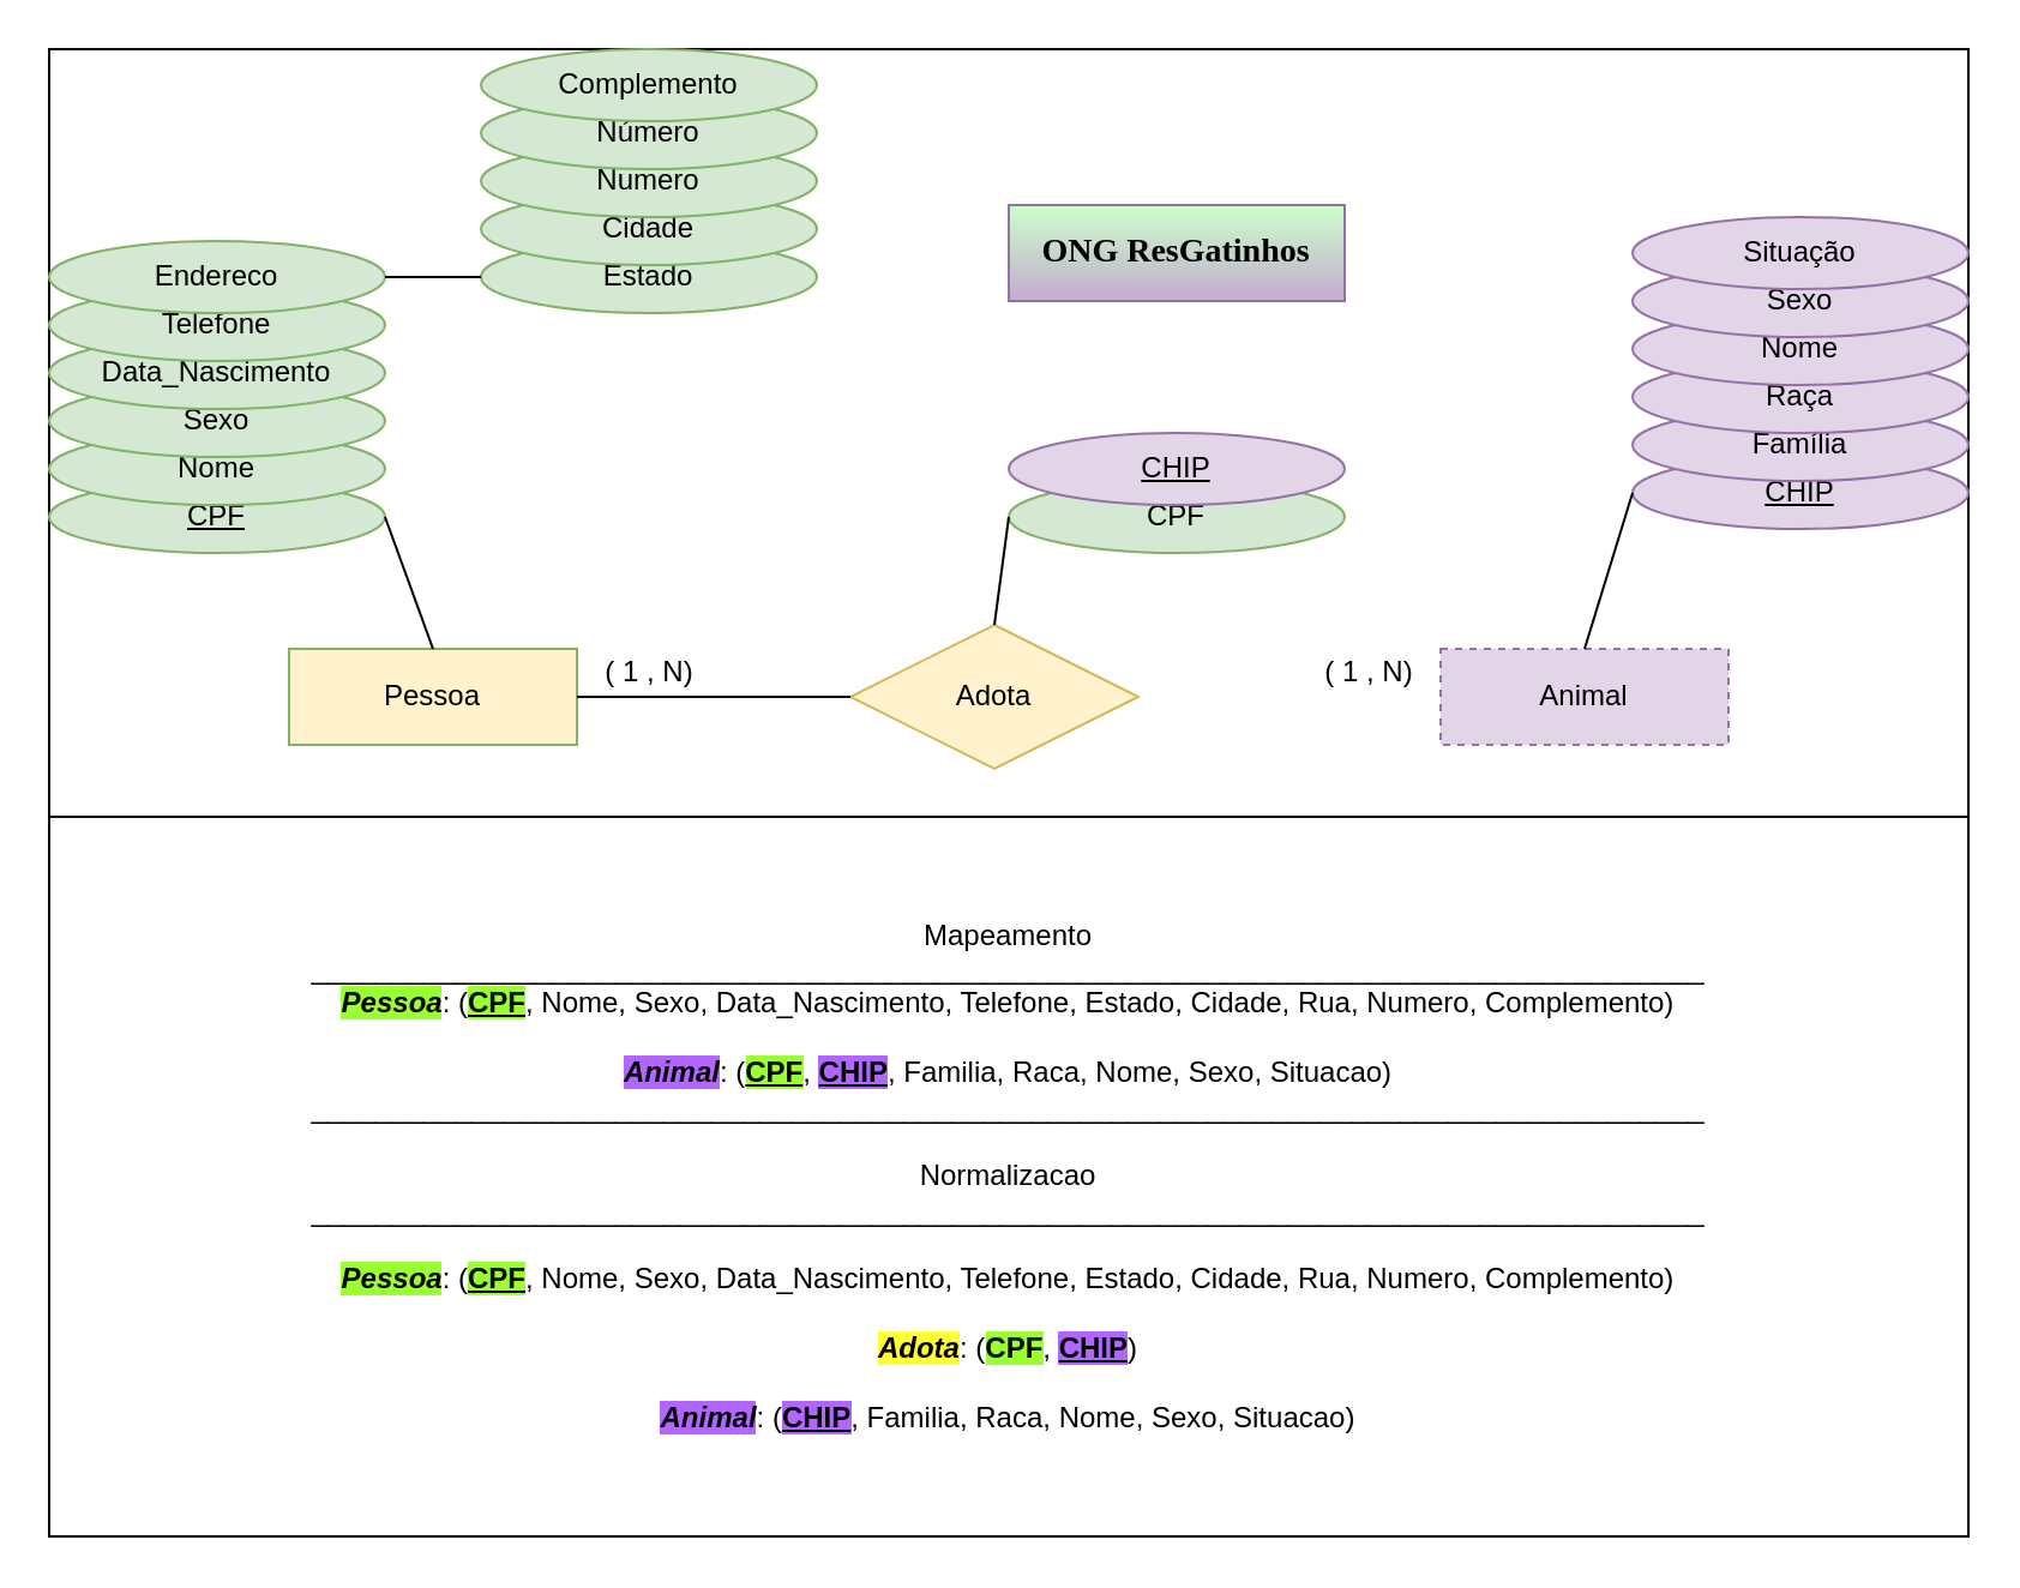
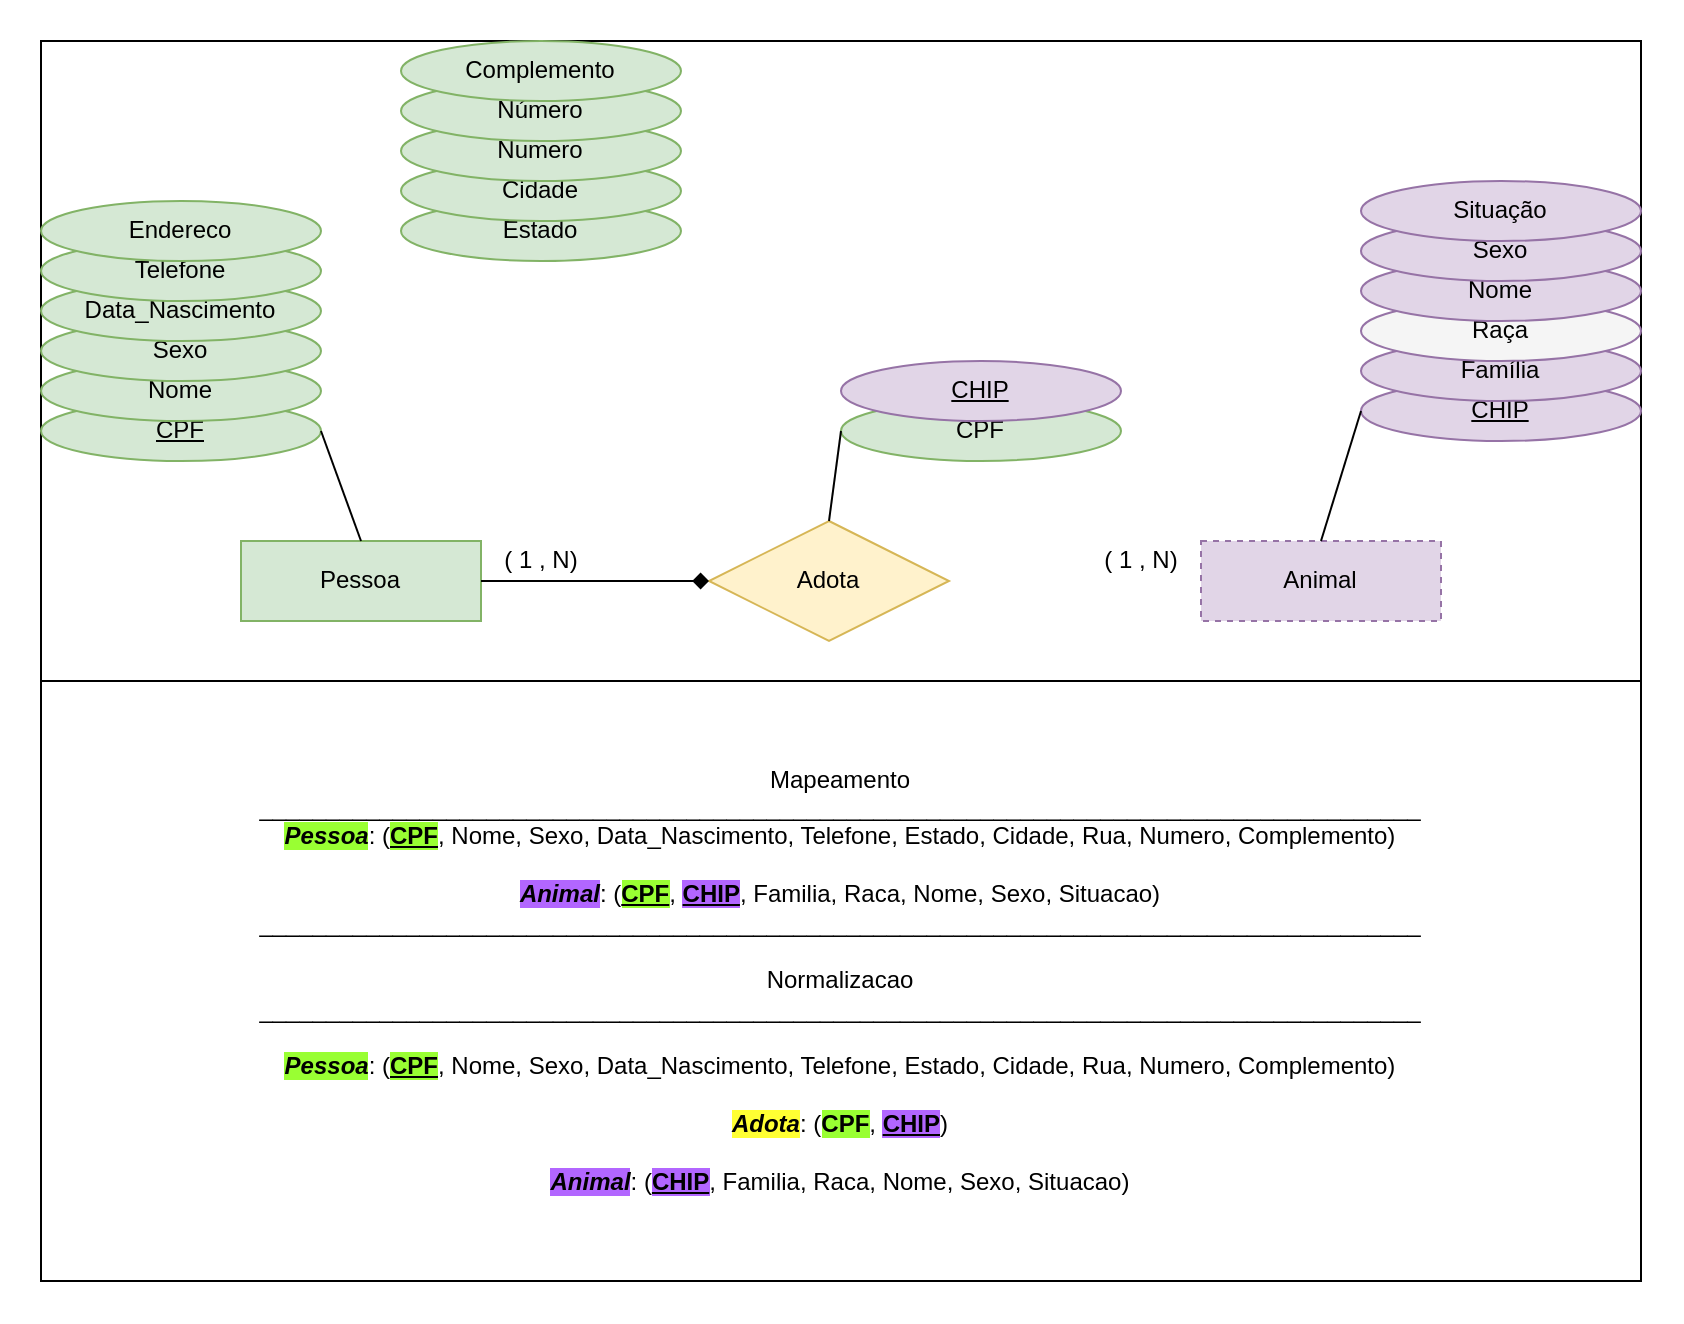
  <mxCell id="0" />
  <mxCell id="1" parent="0" />
  <mxCell id="2" value="" style="rounded=0;whiteSpace=wrap;html=1;" parent="1" vertex="1"><mxGeometry x="20" y="20" width="800" height="320" as="geometry" /></mxCell>
- <mxCell id="3" value="Pessoa" style="rounded=0;whiteSpace=wrap;html=1;fillColor=#fff2cc;strokeColor=#82b366;" parent="1" vertex="1"><mxGeometry x="120" y="270" width="120" height="40" as="geometry" /></mxCell>
+ <mxCell id="3" value="Pessoa" style="rounded=0;whiteSpace=wrap;html=1;fillColor=#d5e8d4;strokeColor=#82b366;" parent="1" vertex="1"><mxGeometry x="120" y="270" width="120" height="40" as="geometry" /></mxCell>
  <mxCell id="4" value="Animal" style="rounded=0;whiteSpace=wrap;html=1;fillColor=#e1d5e7;strokeColor=#9673a6;dashed=1;" parent="1" vertex="1"><mxGeometry x="600" y="270" width="120" height="40" as="geometry" /></mxCell>
  <mxCell id="5" value="Adota" style="rhombus;whiteSpace=wrap;html=1;fillColor=#fff2cc;strokeColor=#d6b656;" parent="1" vertex="1"><mxGeometry x="354" y="260" width="120" height="60" as="geometry" /></mxCell>
- <mxCell id="6" value="" style="endArrow=none;html=1;rounded=0;exitX=1;exitY=0.5;exitDx=0;exitDy=0;entryX=0;entryY=0.5;entryDx=0;entryDy=0;" parent="1" source="3" target="5" edge="1"><mxGeometry width="50" height="50" relative="1" as="geometry"><mxPoint x="480" y="280" as="sourcePoint" /><mxPoint x="530" y="230" as="targetPoint" /></mxGeometry></mxCell>
+ <mxCell id="6" value="" style="endArrow=diamond;html=1;rounded=0;exitX=1;exitY=0.5;exitDx=0;exitDy=0;entryX=0;entryY=0.5;entryDx=0;entryDy=0;" parent="1" source="3" target="5" edge="1"><mxGeometry width="50" height="50" relative="1" as="geometry"><mxPoint x="480" y="280" as="sourcePoint" /><mxPoint x="530" y="230" as="targetPoint" /></mxGeometry></mxCell>
  <mxCell id="7" value="CPF" style="ellipse;whiteSpace=wrap;html=1;align=center;fontStyle=4;fillColor=#d5e8d4;strokeColor=#82b366;" parent="1" vertex="1"><mxGeometry x="20" y="200" width="140" height="30" as="geometry" /></mxCell>
  <mxCell id="8" value="Nome" style="ellipse;whiteSpace=wrap;html=1;align=center;fillColor=#d5e8d4;strokeColor=#82b366;" parent="1" vertex="1"><mxGeometry x="20" y="180" width="140" height="30" as="geometry" /></mxCell>
  <mxCell id="9" value="Sexo" style="ellipse;whiteSpace=wrap;html=1;align=center;fillColor=#d5e8d4;strokeColor=#82b366;" parent="1" vertex="1"><mxGeometry x="20" y="160" width="140" height="30" as="geometry" /></mxCell>
  <mxCell id="10" value="Data_Nascimento" style="ellipse;whiteSpace=wrap;html=1;align=center;fillColor=#d5e8d4;strokeColor=#82b366;" parent="1" vertex="1"><mxGeometry x="20" y="140" width="140" height="30" as="geometry" /></mxCell>
  <mxCell id="11" value="Telefone" style="ellipse;whiteSpace=wrap;html=1;align=center;fillColor=#d5e8d4;strokeColor=#82b366;" parent="1" vertex="1"><mxGeometry x="20" y="120" width="140" height="30" as="geometry" /></mxCell>
  <mxCell id="12" value="Endereco" style="ellipse;whiteSpace=wrap;html=1;align=center;fillColor=#d5e8d4;strokeColor=#82b366;" parent="1" vertex="1"><mxGeometry x="20" y="100" width="140" height="30" as="geometry" /></mxCell>
  <mxCell id="13" value="Estado" style="ellipse;whiteSpace=wrap;html=1;align=center;fillColor=#d5e8d4;strokeColor=#82b366;" parent="1" vertex="1"><mxGeometry x="200" y="100" width="140" height="30" as="geometry" /></mxCell>
  <mxCell id="14" value="Cidade" style="ellipse;whiteSpace=wrap;html=1;align=center;fillColor=#d5e8d4;strokeColor=#82b366;" parent="1" vertex="1"><mxGeometry x="200" y="80" width="140" height="30" as="geometry" /></mxCell>
  <mxCell id="15" value="Numero" style="ellipse;whiteSpace=wrap;html=1;align=center;fillColor=#d5e8d4;strokeColor=#82b366;" parent="1" vertex="1"><mxGeometry x="200" y="60" width="140" height="30" as="geometry" /></mxCell>
  <mxCell id="16" value="Número" style="ellipse;whiteSpace=wrap;html=1;align=center;fillColor=#d5e8d4;strokeColor=#82b366;" parent="1" vertex="1"><mxGeometry x="200" y="40" width="140" height="30" as="geometry" /></mxCell>
  <mxCell id="17" value="Complemento" style="ellipse;whiteSpace=wrap;html=1;align=center;fillColor=#d5e8d4;strokeColor=#82b366;" parent="1" vertex="1"><mxGeometry x="200" y="20" width="140" height="30" as="geometry" /></mxCell>
  <mxCell id="18" value="" style="endArrow=none;html=1;rounded=0;entryX=0.5;entryY=0;entryDx=0;entryDy=0;exitX=1;exitY=0.5;exitDx=0;exitDy=0;" parent="1" source="7" target="3" edge="1"><mxGeometry width="50" height="50" relative="1" as="geometry"><mxPoint x="180" y="220" as="sourcePoint" /><mxPoint x="364" y="300" as="targetPoint" /></mxGeometry></mxCell>
- <mxCell id="19" value="" style="endArrow=none;html=1;rounded=0;exitX=0;exitY=0.5;exitDx=0;exitDy=0;entryX=1;entryY=0.5;entryDx=0;entryDy=0;" parent="1" source="13" target="12" edge="1"><mxGeometry width="50" height="50" relative="1" as="geometry"><mxPoint x="171.54" y="230.94" as="sourcePoint" /><mxPoint x="190" y="280" as="targetPoint" /></mxGeometry></mxCell>
  <mxCell id="20" value="CHIP" style="ellipse;whiteSpace=wrap;html=1;align=center;fontStyle=4;fillColor=#e1d5e7;strokeColor=#9673a6;" parent="1" vertex="1"><mxGeometry x="680" y="190" width="140" height="30" as="geometry" /></mxCell>
  <mxCell id="21" value="" style="endArrow=none;html=1;rounded=0;exitX=0.5;exitY=0;exitDx=0;exitDy=0;entryX=0;entryY=0.5;entryDx=0;entryDy=0;" parent="1" source="4" target="20" edge="1"><mxGeometry width="50" height="50" relative="1" as="geometry"><mxPoint x="670" y="270" as="sourcePoint" /><mxPoint x="620" y="300" as="targetPoint" /></mxGeometry></mxCell>
  <mxCell id="22" value="( 1 , N)" style="text;html=1;align=center;verticalAlign=middle;resizable=0;points=[];autosize=1;strokeColor=none;fillColor=none;" parent="1" vertex="1"><mxGeometry x="240" y="265" width="60" height="30" as="geometry" /></mxCell>
  <mxCell id="23" value="( 1 , N)" style="text;html=1;align=center;verticalAlign=middle;resizable=0;points=[];autosize=1;strokeColor=none;fillColor=none;" parent="1" vertex="1"><mxGeometry x="540" y="265" width="60" height="30" as="geometry" /></mxCell>
  <mxCell id="24" value="Mapeamento&lt;br&gt;_______________________________________________________________________________________&lt;br&gt;&lt;span style=&quot;background-color: rgb(153, 255, 51);&quot;&gt;&lt;b&gt;&lt;i&gt;Pessoa&lt;/i&gt;&lt;/b&gt;&lt;/span&gt;: (&lt;b&gt;&lt;u style=&quot;background-color: rgb(153, 255, 51);&quot;&gt;CPF&lt;/u&gt;&lt;/b&gt;, Nome, Sexo, Data_Nascimento, Telefone, Estado, Cidade, Rua, Numero, Complemento)&lt;br&gt;&lt;br&gt;&lt;span style=&quot;background-color: rgb(178, 102, 255);&quot;&gt;&lt;b&gt;&lt;i&gt;Animal&lt;/i&gt;&lt;/b&gt;&lt;/span&gt;: (&lt;u&gt;&lt;b style=&quot;background-color: rgb(153, 255, 51);&quot;&gt;CPF&lt;/b&gt;&lt;/u&gt;, &lt;b&gt;&lt;u style=&quot;background-color: rgb(178, 102, 255);&quot;&gt;CHIP&lt;/u&gt;&lt;/b&gt;, Familia, Raca, Nome, Sexo, Situacao)&lt;br&gt;_______________________________________________________________________________________&lt;br&gt;&lt;br&gt;Normalizacao&lt;br&gt;_______________________________________________________________________________________&lt;br&gt;&lt;br&gt;&lt;span style=&quot;background-color: rgb(153, 255, 51);&quot;&gt;&lt;b&gt;&lt;i&gt;Pessoa&lt;/i&gt;&lt;/b&gt;&lt;/span&gt;: (&lt;b&gt;&lt;u style=&quot;background-color: rgb(153, 255, 51);&quot;&gt;CPF&lt;/u&gt;&lt;/b&gt;, Nome, Sexo, Data_Nascimento, Telefone, Estado, Cidade, Rua, Numero, Complemento)&lt;br&gt;&lt;br&gt;&lt;b style=&quot;&quot;&gt;&lt;i style=&quot;background-color: rgb(255, 255, 51);&quot;&gt;Adota&lt;/i&gt;&lt;/b&gt;: (&lt;b&gt;&lt;span style=&quot;background-color: rgb(153, 255, 51);&quot;&gt;CPF&lt;/span&gt;&lt;/b&gt;,&amp;nbsp;&lt;b&gt;&lt;u style=&quot;background-color: rgb(178, 102, 255);&quot;&gt;CHIP&lt;/u&gt;&lt;/b&gt;)&lt;br&gt;&lt;br&gt;&lt;span style=&quot;background-color: rgb(178, 102, 255);&quot;&gt;&lt;b&gt;&lt;i&gt;Animal&lt;/i&gt;&lt;/b&gt;&lt;/span&gt;: (&lt;b&gt;&lt;u style=&quot;background-color: rgb(178, 102, 255);&quot;&gt;CHIP&lt;/u&gt;&lt;/b&gt;, Familia, Raca, Nome, Sexo, Situacao)" style="rounded=0;whiteSpace=wrap;html=1;" parent="1" vertex="1"><mxGeometry x="20" y="340" width="800" height="300" as="geometry" /></mxCell>
  <mxCell id="25" value="Família" style="ellipse;whiteSpace=wrap;html=1;align=center;fillColor=#e1d5e7;strokeColor=#9673a6;" parent="1" vertex="1"><mxGeometry x="680" y="170" width="140" height="30" as="geometry" /></mxCell>
- <mxCell id="26" value="Raça" style="ellipse;whiteSpace=wrap;html=1;align=center;fillColor=#e1d5e7;strokeColor=#9673a6;" parent="1" vertex="1"><mxGeometry x="680" y="150" width="140" height="30" as="geometry" /></mxCell>
+ <mxCell id="26" value="Raça" style="ellipse;whiteSpace=wrap;html=1;align=center;fillColor=#f5f5f5;strokeColor=#9673a6;" parent="1" vertex="1"><mxGeometry x="680" y="150" width="140" height="30" as="geometry" /></mxCell>
  <mxCell id="27" value="Nome" style="ellipse;whiteSpace=wrap;html=1;align=center;fillColor=#e1d5e7;strokeColor=#9673a6;" parent="1" vertex="1"><mxGeometry x="680" y="130" width="140" height="30" as="geometry" /></mxCell>
  <mxCell id="28" value="Sexo" style="ellipse;whiteSpace=wrap;html=1;align=center;fillColor=#e1d5e7;strokeColor=#9673a6;" parent="1" vertex="1"><mxGeometry x="680" y="110" width="140" height="30" as="geometry" /></mxCell>
  <mxCell id="29" value="Situação" style="ellipse;whiteSpace=wrap;html=1;align=center;fillColor=#e1d5e7;strokeColor=#9673a6;" parent="1" vertex="1"><mxGeometry x="680" y="90" width="140" height="30" as="geometry" /></mxCell>
- <mxCell id="30" value="&lt;font style=&quot;font-size: 14px;&quot; face=&quot;Times New Roman&quot;&gt;&lt;b&gt;ONG ResGatinhos&lt;/b&gt;&lt;/font&gt;" style="text;html=1;strokeColor=#9673a6;fillColor=#CCFFCC;align=center;verticalAlign=middle;whiteSpace=wrap;rounded=0;labelBackgroundColor=none;fontFamily=Helvetica;gradientColor=#C3ABD0;" parent="1" vertex="1"><mxGeometry x="420" y="85" width="140" height="40" as="geometry" /></mxCell>
  <mxCell id="31" value="CPF" style="ellipse;whiteSpace=wrap;html=1;align=center;fillColor=#d5e8d4;strokeColor=#82b366;" vertex="1" parent="1"><mxGeometry x="420" y="200" width="140" height="30" as="geometry" /></mxCell>
  <mxCell id="32" value="" style="endArrow=none;html=1;rounded=0;entryX=0.5;entryY=0;entryDx=0;entryDy=0;exitX=0;exitY=0.5;exitDx=0;exitDy=0;" edge="1" parent="1" source="31" target="5"><mxGeometry width="50" height="50" relative="1" as="geometry"><mxPoint x="420" y="220" as="sourcePoint" /><mxPoint x="610" y="300" as="targetPoint" /></mxGeometry></mxCell>
  <mxCell id="33" value="CHIP" style="ellipse;whiteSpace=wrap;html=1;align=center;fontStyle=4;fillColor=#e1d5e7;strokeColor=#9673a6;" vertex="1" parent="1"><mxGeometry x="420" y="180" width="140" height="30" as="geometry" /></mxCell>
